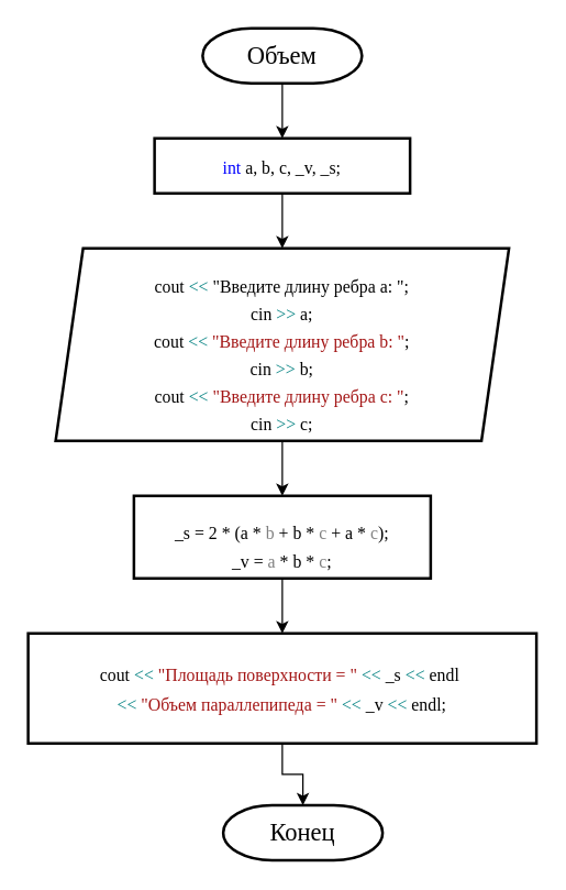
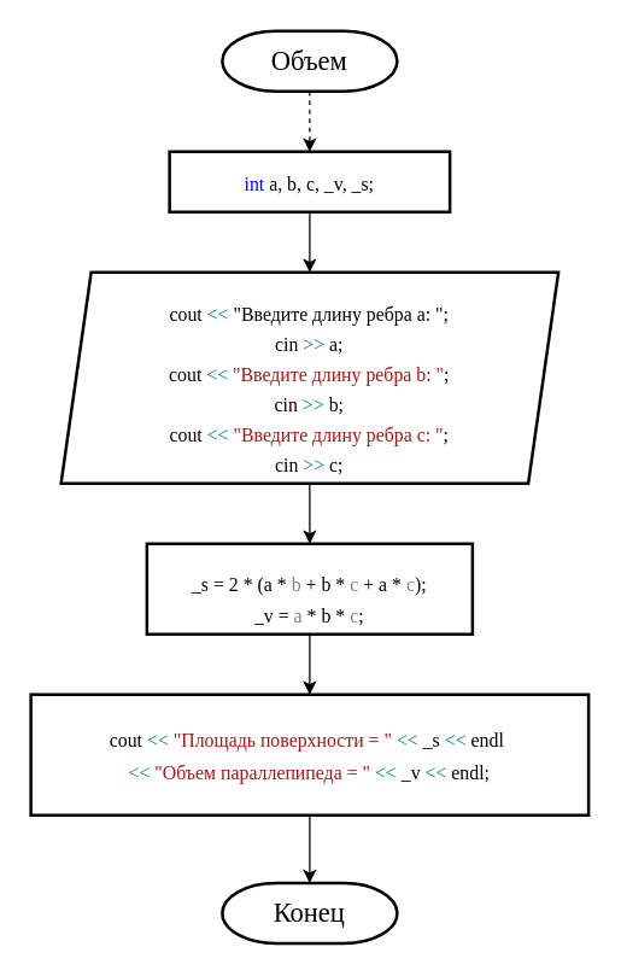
  <mxCell id="0" />
  <mxCell id="1" parent="0" />
- <mxCell id="2" value="" style="edgeStyle=orthogonalEdgeStyle;rounded=0;orthogonalLoop=1;jettySize=auto;html=1;" edge="1" parent="1" source="3" target="6"><mxGeometry relative="1" as="geometry" /></mxCell>
+ <mxCell id="2" value="" style="edgeStyle=orthogonalEdgeStyle;rounded=0;orthogonalLoop=1;jettySize=auto;html=1;dashed=1;" edge="1" parent="1" source="3" target="6"><mxGeometry relative="1" as="geometry" /></mxCell>
  <mxCell id="3" value="Объем" style="strokeWidth=2;html=1;shape=mxgraph.flowchart.terminator;whiteSpace=wrap;fontFamily=Times New Roman;fontSize=18;" vertex="1" parent="1"><mxGeometry x="147" width="116" height="40" as="geometry" y="20" /></mxCell>
- <mxCell id="4" value="Конец" style="strokeWidth=2;html=1;shape=mxgraph.flowchart.terminator;whiteSpace=wrap;fontFamily=Times New Roman;fontSize=18;" vertex="1" parent="1"><mxGeometry x="162" y="585" width="116" height="40" as="geometry" /></mxCell>
+ <mxCell id="4" value="Конец" style="strokeWidth=2;html=1;shape=mxgraph.flowchart.terminator;whiteSpace=wrap;fontFamily=Times New Roman;fontSize=18;" vertex="1" parent="1"><mxGeometry x="147" y="585" width="116" height="40" as="geometry" /></mxCell>
  <mxCell id="5" value="" style="edgeStyle=orthogonalEdgeStyle;rounded=0;orthogonalLoop=1;jettySize=auto;html=1;" edge="1" parent="1" source="6" target="8"><mxGeometry relative="1" as="geometry" /></mxCell>
  <mxCell id="6" value="&lt;span style=&quot;font-size:9.5pt;line-height:&lt;br/&gt;107%;font-family:&amp;quot;Cascadia Mono&amp;quot;;mso-fareast-font-family:Calibri;mso-fareast-theme-font:&lt;br/&gt;minor-latin;color:blue;mso-font-kerning:0pt;mso-ansi-language:EN-US;mso-fareast-language:&lt;br/&gt;EN-US;mso-bidi-language:AR-SA&quot; lang=&quot;EN-US&quot;&gt;int&lt;/span&gt;&lt;span style=&quot;font-size: 9.5pt; line-height: 107%; font-family: &amp;quot;Cascadia Mono&amp;quot;;&quot; lang=&quot;EN-US&quot;&gt; a, b, c, _v, _s;&lt;/span&gt;" style="whiteSpace=wrap;html=1;fontSize=18;fontFamily=Times New Roman;strokeWidth=2;" vertex="1" parent="1"><mxGeometry x="112" y="100" width="186" height="40" as="geometry" /></mxCell>
  <mxCell id="7" value="" style="edgeStyle=orthogonalEdgeStyle;rounded=0;orthogonalLoop=1;jettySize=auto;html=1;" edge="1" parent="1" source="8" target="10"><mxGeometry relative="1" as="geometry" /></mxCell>
  <mxCell id="8" value="&lt;p style=&quot;margin-bottom: 0cm; line-height: 0%;&quot; class=&quot;MsoNormal&quot;&gt;&lt;span style=&quot;font-size: 9.5pt; font-family: &amp;quot;Cascadia Mono&amp;quot;;&quot;&gt;cout &lt;/span&gt;&lt;span style=&quot;font-size:9.5pt;&lt;br/&gt;font-family:&amp;quot;Cascadia Mono&amp;quot;;color:teal;mso-font-kerning:0pt&quot;&gt;&amp;lt;&amp;lt;&lt;/span&gt;&lt;span style=&quot;font-size: 9.5pt; font-family: &amp;quot;Cascadia Mono&amp;quot;;&quot;&gt; &lt;/span&gt;&lt;span style=&quot;font-size:9.5pt;font-family:&amp;quot;Cascadia Mono&amp;quot;;&lt;br/&gt;color:#A31515;mso-font-kerning:0pt&quot;&gt;&quot;Введите длину ребра a: &quot;&lt;/span&gt;&lt;span style=&quot;font-size: 9.5pt; font-family: &amp;quot;Cascadia Mono&amp;quot;;&quot;&gt;;&lt;/span&gt;&lt;/p&gt;&lt;p style=&quot;margin-bottom: 0cm; line-height: 0%;&quot; class=&quot;MsoNormal&quot;&gt;&lt;span style=&quot;font-family: &amp;quot;Cascadia Mono&amp;quot;; font-size: 9.5pt; background-color: initial;&quot;&gt;cin&amp;nbsp;&lt;/span&gt;&lt;span style=&quot;background-color: initial; font-size: 9.5pt; font-family: &amp;quot;Cascadia Mono&amp;quot;; color: teal;&quot;&gt;&amp;gt;&amp;gt;&lt;/span&gt;&lt;span style=&quot;background-color: initial; font-size: 9.5pt; font-family: &amp;quot;Cascadia Mono&amp;quot;;&quot;&gt; a;&lt;/span&gt;&lt;/p&gt;&lt;p style=&quot;margin-bottom: 0cm; line-height: 0%;&quot; class=&quot;MsoNormal&quot;&gt;&lt;span style=&quot;background-color: initial; font-size: 9.5pt; font-family: &amp;quot;Cascadia Mono&amp;quot;;&quot;&gt;cout&amp;nbsp;&lt;/span&gt;&lt;span style=&quot;background-color: initial; font-size: 9.5pt; font-family: &amp;quot;Cascadia Mono&amp;quot;; color: teal;&quot;&gt;&amp;lt;&amp;lt;&lt;/span&gt;&lt;span style=&quot;background-color: initial; font-size: 9.5pt; font-family: &amp;quot;Cascadia Mono&amp;quot;;&quot;&gt; &lt;/span&gt;&lt;span style=&quot;background-color: initial; font-size: 9.5pt; font-family: &amp;quot;Cascadia Mono&amp;quot;; color: rgb(163, 21, 21);&quot;&gt;&quot;Введите длину ребра b: &quot;&lt;/span&gt;&lt;span style=&quot;background-color: initial; font-size: 9.5pt; font-family: &amp;quot;Cascadia Mono&amp;quot;;&quot;&gt;;&lt;/span&gt;&lt;/p&gt;&lt;p style=&quot;margin-bottom: 0cm; line-height: 0%;&quot; class=&quot;MsoNormal&quot;&gt;&lt;span style=&quot;font-family: &amp;quot;Cascadia Mono&amp;quot;; font-size: 9.5pt; background-color: initial;&quot;&gt;cin&amp;nbsp;&lt;/span&gt;&lt;span style=&quot;background-color: initial; font-size: 9.5pt; font-family: &amp;quot;Cascadia Mono&amp;quot;; color: teal;&quot;&gt;&amp;gt;&amp;gt;&lt;/span&gt;&lt;span style=&quot;background-color: initial; font-size: 9.5pt; font-family: &amp;quot;Cascadia Mono&amp;quot;;&quot;&gt; b;&lt;/span&gt;&lt;/p&gt;&lt;p style=&quot;margin-bottom: 0cm; line-height: 0%;&quot; class=&quot;MsoNormal&quot;&gt;&lt;span style=&quot;font-family: &amp;quot;Cascadia Mono&amp;quot;; font-size: 9.5pt; background-color: initial;&quot;&gt;cout&amp;nbsp;&lt;/span&gt;&lt;span style=&quot;background-color: initial; font-size: 9.5pt; font-family: &amp;quot;Cascadia Mono&amp;quot;; color: teal;&quot;&gt;&amp;lt;&amp;lt;&lt;/span&gt;&lt;span style=&quot;background-color: initial; font-size: 9.5pt; font-family: &amp;quot;Cascadia Mono&amp;quot;;&quot;&gt; &lt;/span&gt;&lt;span style=&quot;background-color: initial; font-size: 9.5pt; font-family: &amp;quot;Cascadia Mono&amp;quot;; color: rgb(163, 21, 21);&quot;&gt;&quot;Введите длину ребра c: &quot;&lt;/span&gt;&lt;span style=&quot;background-color: initial; font-size: 9.5pt; font-family: &amp;quot;Cascadia Mono&amp;quot;;&quot;&gt;;&lt;/span&gt;&lt;/p&gt;&lt;p style=&quot;margin-bottom: 0cm; line-height: 0%;&quot; class=&quot;MsoNormal&quot;&gt;&lt;span style=&quot;background-color: initial; font-size: 9.5pt; font-family: &amp;quot;Cascadia Mono&amp;quot;;&quot; lang=&quot;EN-US&quot;&gt;cin &lt;/span&gt;&lt;span style=&quot;background-color: initial; font-size: 9.5pt; font-family: &amp;quot;Cascadia Mono&amp;quot;; color: teal;&quot; lang=&quot;EN-US&quot;&gt;&amp;gt;&amp;gt;&lt;/span&gt;&lt;span style=&quot;background-color: initial; font-size: 9.5pt; font-family: &amp;quot;Cascadia Mono&amp;quot;;&quot; lang=&quot;EN-US&quot;&gt; c;&lt;/span&gt;&lt;/p&gt;" style="shape=parallelogram;perimeter=parallelogramPerimeter;whiteSpace=wrap;html=1;fixedSize=1;fontSize=18;fontFamily=Times New Roman;strokeWidth=2;" vertex="1" parent="1"><mxGeometry x="40" y="180" width="330" height="140" as="geometry" /></mxCell>
  <mxCell id="9" value="" style="edgeStyle=orthogonalEdgeStyle;rounded=0;orthogonalLoop=1;jettySize=auto;html=1;" edge="1" parent="1" source="10" target="12"><mxGeometry relative="1" as="geometry" /></mxCell>
  <mxCell id="10" value="&lt;p style=&quot;margin-bottom: 0cm; line-height: 2%;&quot; class=&quot;MsoNormal&quot;&gt;&lt;span style=&quot;font-size:9.5pt;font-family:&lt;br/&gt;&amp;quot;Cascadia Mono&amp;quot;;color:black;mso-font-kerning:0pt;mso-ansi-language:EN-US&quot; lang=&quot;EN-US&quot;&gt;_s = 2&amp;nbsp;&lt;/span&gt;&lt;span style=&quot;background-color: initial; font-size: 9.5pt;&quot; lang=&quot;EN-US&quot;&gt;* (&lt;/span&gt;&lt;span style=&quot;background-color: initial; font-size: 9.5pt; font-family: &amp;quot;Cascadia Mono&amp;quot;;&quot; lang=&quot;EN-US&quot;&gt;a&lt;/span&gt;&lt;span style=&quot;background-color: initial; font-size: 9.5pt; font-family: &amp;quot;Cascadia Mono&amp;quot;;&quot; lang=&quot;EN-US&quot;&gt; * &lt;/span&gt;&lt;span style=&quot;background-color: initial; font-size: 9.5pt; font-family: &amp;quot;Cascadia Mono&amp;quot;; color: gray;&quot; lang=&quot;EN-US&quot;&gt;b&lt;/span&gt;&lt;span style=&quot;background-color: initial; font-size: 9.5pt;&quot; lang=&quot;EN-US&quot;&gt; + &lt;/span&gt;&lt;span style=&quot;background-color: initial; font-size: 9.5pt; font-family: &amp;quot;Cascadia Mono&amp;quot;;&quot; lang=&quot;EN-US&quot;&gt;b&lt;/span&gt;&lt;span style=&quot;background-color: initial; font-size: 9.5pt; font-family: &amp;quot;Cascadia Mono&amp;quot;;&quot; lang=&quot;EN-US&quot;&gt; * &lt;/span&gt;&lt;span style=&quot;background-color: initial; font-size: 9.5pt; font-family: &amp;quot;Cascadia Mono&amp;quot;; color: gray;&quot; lang=&quot;EN-US&quot;&gt;c&lt;/span&gt;&lt;span style=&quot;background-color: initial; font-size: 9.5pt;&quot; lang=&quot;EN-US&quot;&gt; + &lt;/span&gt;&lt;span style=&quot;background-color: initial; font-size: 9.5pt; font-family: &amp;quot;Cascadia Mono&amp;quot;;&quot; lang=&quot;EN-US&quot;&gt;a&lt;/span&gt;&lt;span style=&quot;background-color: initial; font-size: 9.5pt; font-family: &amp;quot;Cascadia Mono&amp;quot;;&quot; lang=&quot;EN-US&quot;&gt; * &lt;/span&gt;&lt;span style=&quot;background-color: initial; font-size: 9.5pt; font-family: &amp;quot;Cascadia Mono&amp;quot;; color: gray;&quot; lang=&quot;EN-US&quot;&gt;c&lt;/span&gt;&lt;span style=&quot;background-color: initial; font-size: 9.5pt;&quot; lang=&quot;EN-US&quot;&gt;);&lt;/span&gt;&lt;/p&gt;&lt;p style=&quot;margin-bottom: 0cm; line-height: 2%;&quot; class=&quot;MsoNormal&quot;&gt;&lt;span style=&quot;background-color: initial; font-size: 9.5pt;&quot; lang=&quot;EN-US&quot;&gt;_v = &lt;/span&gt;&lt;span style=&quot;background-color: initial; font-size: 9.5pt; font-family: &amp;quot;Cascadia Mono&amp;quot;; color: gray;&quot; lang=&quot;EN-US&quot;&gt;a&lt;/span&gt;&lt;span style=&quot;background-color: initial; font-size: 9.5pt;&quot; lang=&quot;EN-US&quot;&gt; * &lt;/span&gt;&lt;span style=&quot;background-color: initial; font-size: 9.5pt; font-family: &amp;quot;Cascadia Mono&amp;quot;;&quot; lang=&quot;EN-US&quot;&gt;b&lt;/span&gt;&lt;span style=&quot;background-color: initial; font-size: 9.5pt; font-family: &amp;quot;Cascadia Mono&amp;quot;;&quot; lang=&quot;EN-US&quot;&gt; * &lt;/span&gt;&lt;span style=&quot;background-color: initial; font-size: 9.5pt; font-family: &amp;quot;Cascadia Mono&amp;quot;; color: gray;&quot; lang=&quot;EN-US&quot;&gt;c&lt;/span&gt;&lt;span style=&quot;background-color: initial; font-size: 9.5pt;&quot; lang=&quot;EN-US&quot;&gt;;&lt;/span&gt;&lt;/p&gt;" style="whiteSpace=wrap;html=1;fontSize=18;fontFamily=Times New Roman;strokeWidth=2;" vertex="1" parent="1"><mxGeometry x="97" y="360" width="216" height="60" as="geometry" /></mxCell>
  <mxCell id="11" value="" style="edgeStyle=orthogonalEdgeStyle;rounded=0;orthogonalLoop=1;jettySize=auto;html=1;" edge="1" parent="1" source="12" target="4"><mxGeometry relative="1" as="geometry" /></mxCell>
  <mxCell id="12" value="&lt;span style=&quot;font-size: 9.5pt; line-height: 107%; font-family: &amp;quot;Cascadia Mono&amp;quot;;&quot;&gt;cout &lt;/span&gt;&lt;span style=&quot;font-size:9.5pt;&lt;br/&gt;line-height:107%;font-family:&amp;quot;Cascadia Mono&amp;quot;;mso-fareast-font-family:Calibri;&lt;br/&gt;mso-fareast-theme-font:minor-latin;color:teal;mso-font-kerning:0pt;mso-ansi-language:&lt;br/&gt;RU;mso-fareast-language:EN-US;mso-bidi-language:AR-SA&quot;&gt;&amp;lt;&amp;lt;&lt;/span&gt;&lt;span style=&quot;font-size: 9.5pt; line-height: 107%; font-family: &amp;quot;Cascadia Mono&amp;quot;;&quot;&gt; &lt;/span&gt;&lt;span style=&quot;font-size:9.5pt;line-height:107%;font-family:&amp;quot;Cascadia Mono&amp;quot;;mso-fareast-font-family:&lt;br/&gt;Calibri;mso-fareast-theme-font:minor-latin;color:#A31515;mso-font-kerning:0pt;&lt;br/&gt;mso-ansi-language:RU;mso-fareast-language:EN-US;mso-bidi-language:AR-SA&quot;&gt;&quot;Площадь поверхности = &quot;&lt;/span&gt;&lt;span style=&quot;font-size: 9.5pt; line-height: 107%; font-family: &amp;quot;Cascadia Mono&amp;quot;;&quot;&gt; &lt;/span&gt;&lt;span style=&quot;font-size:9.5pt;line-height:&lt;br/&gt;107%;font-family:&amp;quot;Cascadia Mono&amp;quot;;mso-fareast-font-family:Calibri;mso-fareast-theme-font:&lt;br/&gt;minor-latin;color:teal;mso-font-kerning:0pt;mso-ansi-language:RU;mso-fareast-language:&lt;br/&gt;EN-US;mso-bidi-language:AR-SA&quot;&gt;&amp;lt;&amp;lt;&lt;/span&gt;&lt;span style=&quot;font-size: 9.5pt; line-height: 107%; font-family: &amp;quot;Cascadia Mono&amp;quot;;&quot;&gt; _s &lt;/span&gt;&lt;span style=&quot;font-size:9.5pt;line-height:107%;font-family:&amp;quot;Cascadia Mono&amp;quot;;mso-fareast-font-family:&lt;br/&gt;Calibri;mso-fareast-theme-font:minor-latin;color:teal;mso-font-kerning:0pt;&lt;br/&gt;mso-ansi-language:RU;mso-fareast-language:EN-US;mso-bidi-language:AR-SA&quot;&gt;&amp;lt;&amp;lt;&lt;/span&gt;&lt;span style=&quot;font-size: 9.5pt; line-height: 107%; font-family: &amp;quot;Cascadia Mono&amp;quot;;&quot;&gt; endl&amp;nbsp;&lt;/span&gt;&lt;div&gt;&lt;span style=&quot;font-size:9.5pt;line-height:107%;font-family:&amp;quot;Cascadia Mono&amp;quot;;mso-fareast-font-family:&lt;br/&gt;Calibri;mso-fareast-theme-font:minor-latin;color:teal;mso-font-kerning:0pt;&lt;br/&gt;mso-ansi-language:RU;mso-fareast-language:EN-US;mso-bidi-language:AR-SA&quot;&gt;&amp;lt;&amp;lt;&lt;/span&gt;&lt;span style=&quot;font-size: 9.5pt; line-height: 107%; font-family: &amp;quot;Cascadia Mono&amp;quot;;&quot;&gt; &lt;/span&gt;&lt;span style=&quot;font-size:9.5pt;line-height:107%;font-family:&amp;quot;Cascadia Mono&amp;quot;;mso-fareast-font-family:&lt;br/&gt;Calibri;mso-fareast-theme-font:minor-latin;color:#A31515;mso-font-kerning:0pt;&lt;br/&gt;mso-ansi-language:RU;mso-fareast-language:EN-US;mso-bidi-language:AR-SA&quot;&gt;&quot;Объем параллепипеда = &quot;&lt;/span&gt;&lt;span style=&quot;font-size: 9.5pt; line-height: 107%; font-family: &amp;quot;Cascadia Mono&amp;quot;;&quot;&gt; &lt;/span&gt;&lt;span style=&quot;font-size:9.5pt;line-height:&lt;br/&gt;107%;font-family:&amp;quot;Cascadia Mono&amp;quot;;mso-fareast-font-family:Calibri;mso-fareast-theme-font:&lt;br/&gt;minor-latin;color:teal;mso-font-kerning:0pt;mso-ansi-language:RU;mso-fareast-language:&lt;br/&gt;EN-US;mso-bidi-language:AR-SA&quot;&gt;&amp;lt;&amp;lt;&lt;/span&gt;&lt;span style=&quot;font-size: 9.5pt; line-height: 107%; font-family: &amp;quot;Cascadia Mono&amp;quot;;&quot;&gt; _v &lt;/span&gt;&lt;span style=&quot;font-size:9.5pt;line-height:107%;font-family:&amp;quot;Cascadia Mono&amp;quot;;mso-fareast-font-family:&lt;br/&gt;Calibri;mso-fareast-theme-font:minor-latin;color:teal;mso-font-kerning:0pt;&lt;br/&gt;mso-ansi-language:RU;mso-fareast-language:EN-US;mso-bidi-language:AR-SA&quot;&gt;&amp;lt;&amp;lt;&lt;/span&gt;&lt;span style=&quot;font-size: 9.5pt; line-height: 107%; font-family: &amp;quot;Cascadia Mono&amp;quot;;&quot;&gt; endl;&lt;/span&gt;&lt;/div&gt;" style="whiteSpace=wrap;html=1;fontSize=18;fontFamily=Times New Roman;strokeWidth=2;" vertex="1" parent="1"><mxGeometry x="20" y="460" width="370" height="80" as="geometry" /></mxCell>
